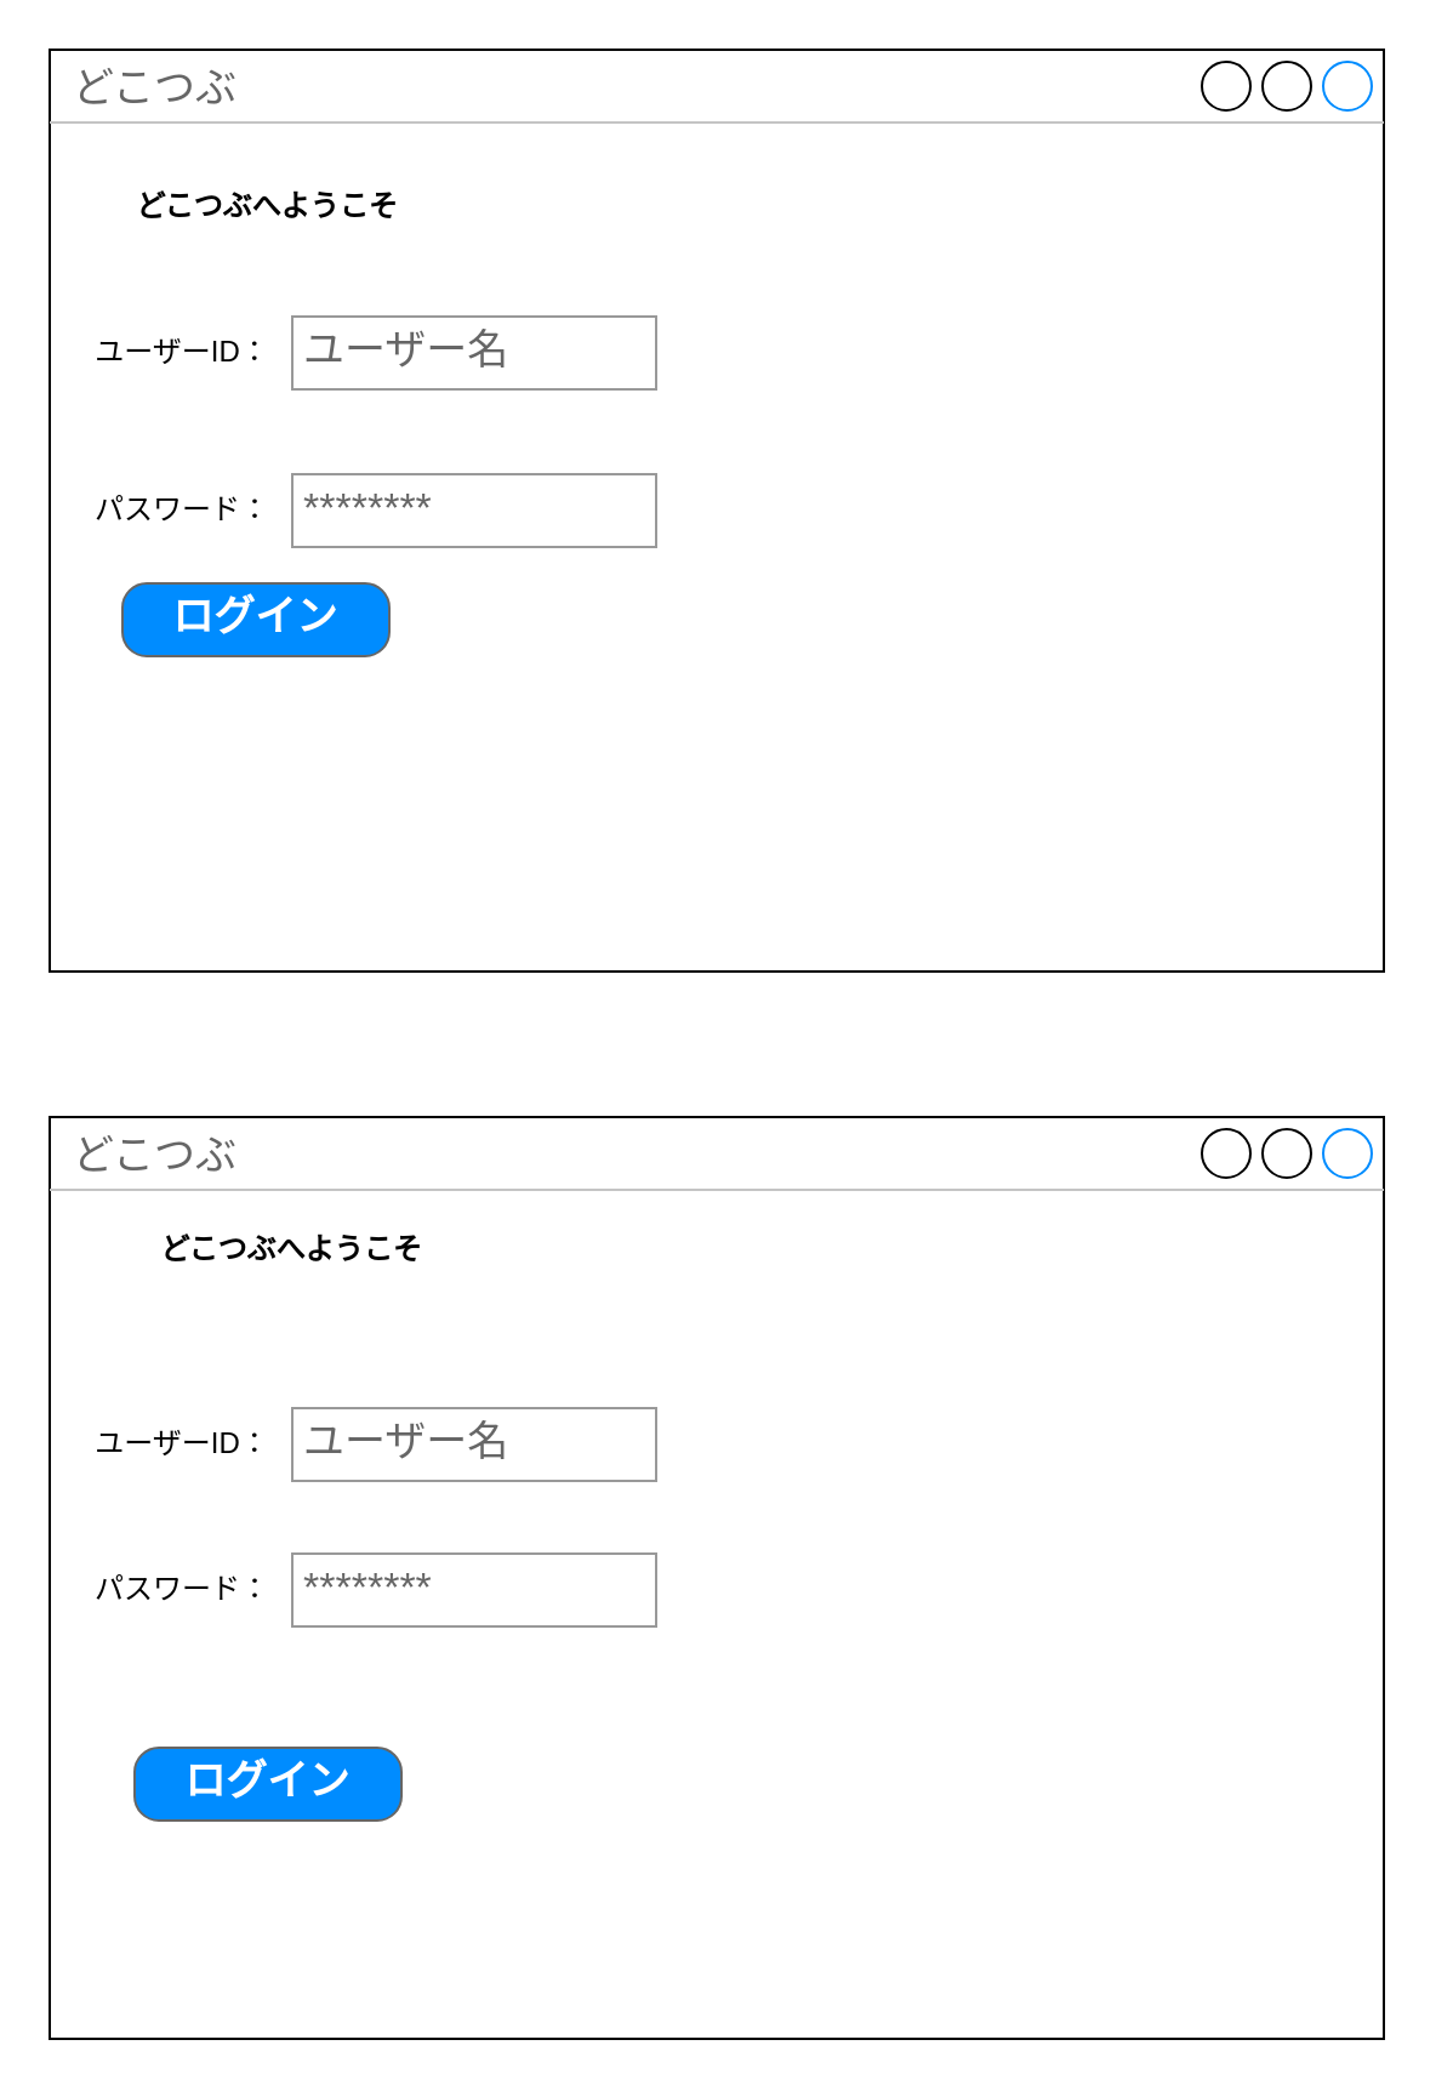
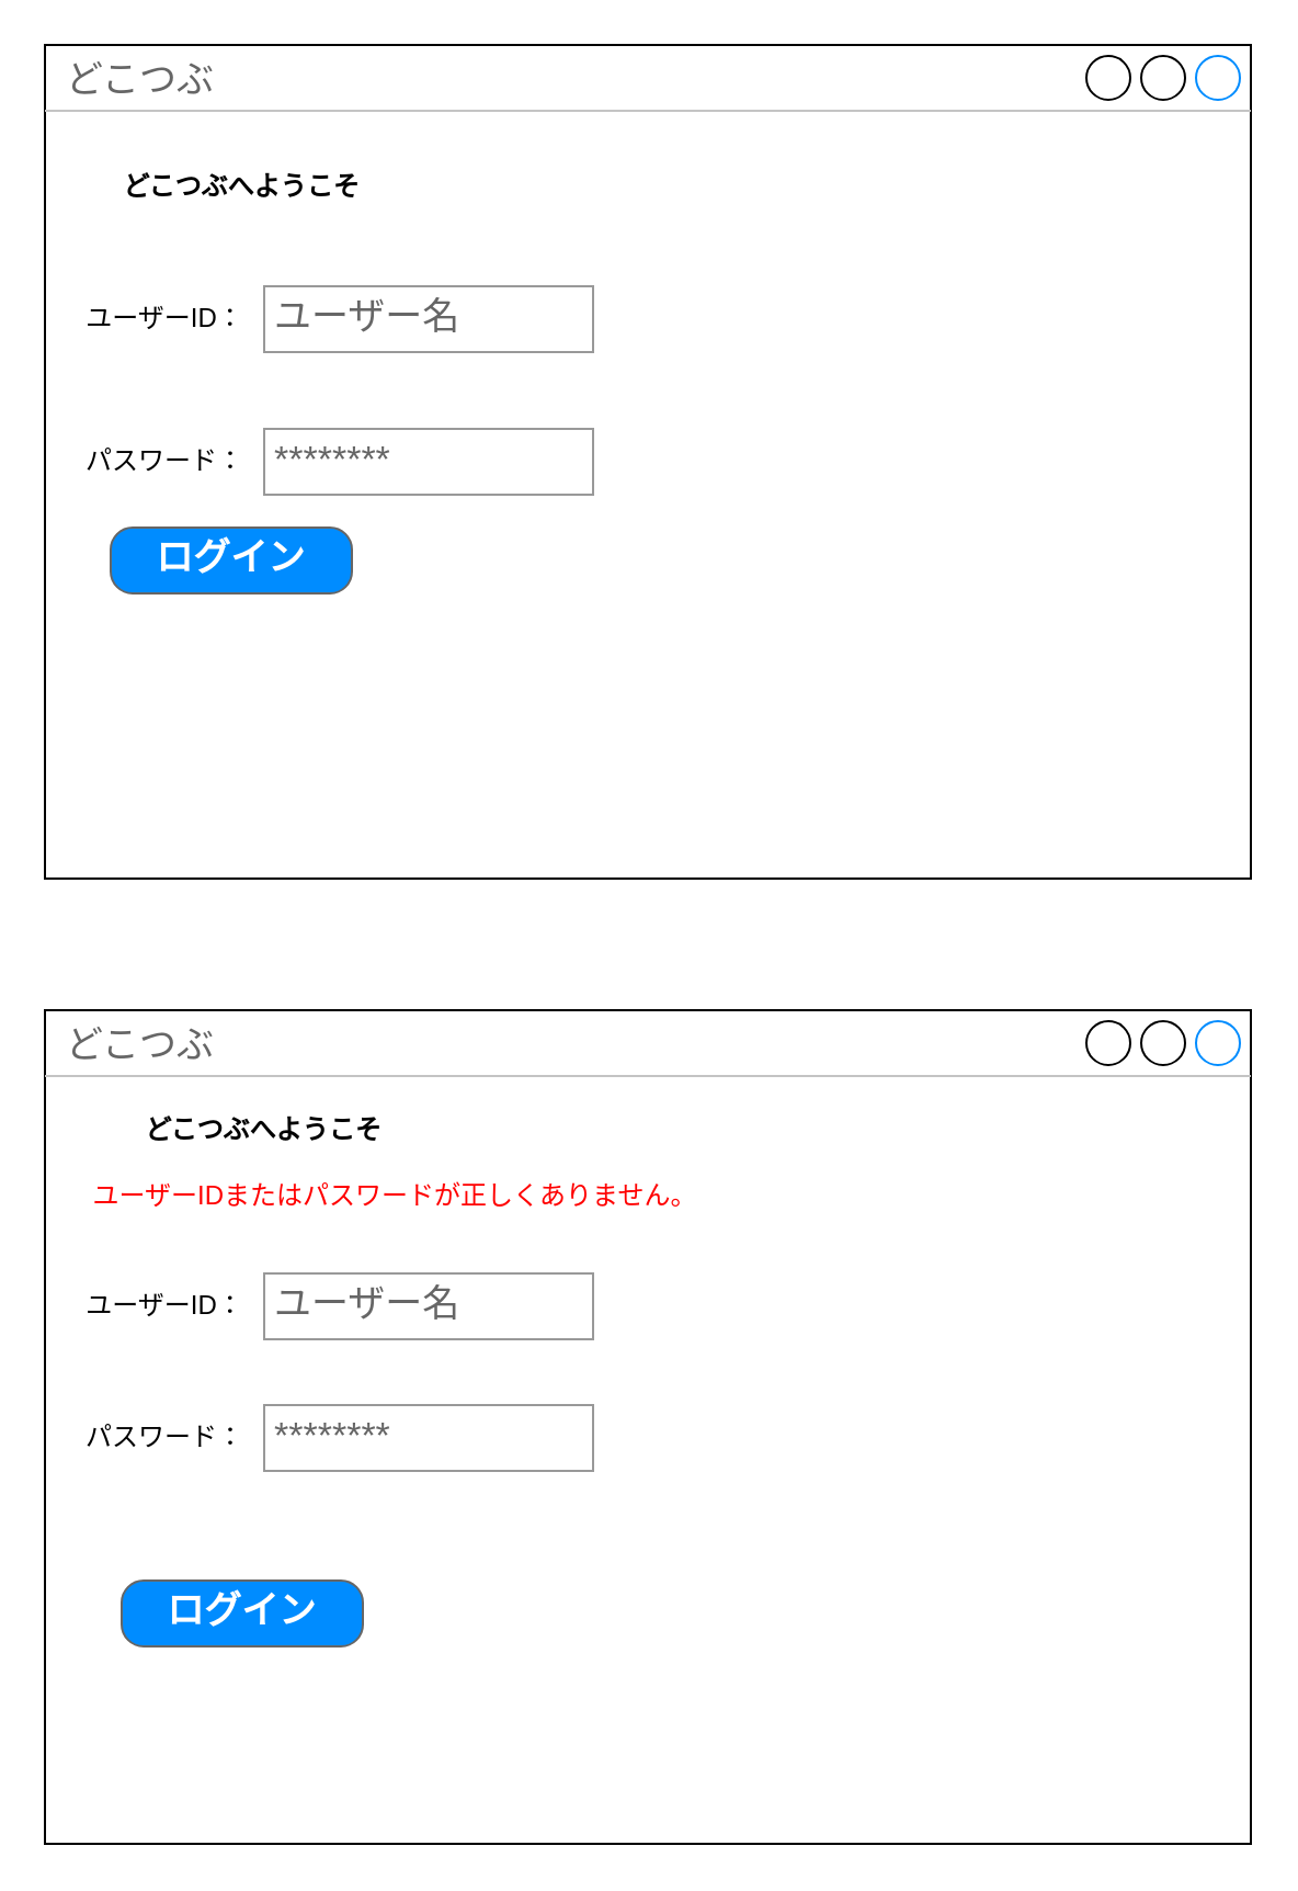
  <mxCell id="0" />
  <mxCell id="1" parent="0" />
  <mxCell id="2" value="どこつぶ" style="strokeWidth=1;shadow=0;dashed=0;align=center;html=1;shape=mxgraph.mockup.containers.window;align=left;verticalAlign=top;spacingLeft=8;strokeColor2=#008cff;strokeColor3=#c4c4c4;fontColor=#666666;mainText=;fontSize=17;labelBackgroundColor=none;whiteSpace=wrap;" vertex="1" parent="1"><mxGeometry x="20" y="20" width="550" height="380" as="geometry" /></mxCell>
  <mxCell id="3" value="ユーザー名" style="strokeWidth=1;shadow=0;dashed=0;align=center;html=1;shape=mxgraph.mockup.forms.pwField;strokeColor=#999999;mainText=;align=left;fontColor=#666666;fontSize=17;spacingLeft=3;" vertex="1" parent="1"><mxGeometry x="120" y="130" width="150" height="30" as="geometry" /></mxCell>
  <mxCell id="4" value="********" style="strokeWidth=1;shadow=0;dashed=0;align=center;html=1;shape=mxgraph.mockup.forms.pwField;strokeColor=#999999;mainText=;align=left;fontColor=#666666;fontSize=17;spacingLeft=3;" vertex="1" parent="1"><mxGeometry x="120" y="195" width="150" height="30" as="geometry" /></mxCell>
  <mxCell id="5" value="パスワード：" style="text;strokeColor=none;align=center;fillColor=none;html=1;verticalAlign=middle;whiteSpace=wrap;rounded=0;" vertex="1" parent="1"><mxGeometry x="30" y="195" width="90" height="30" as="geometry" /></mxCell>
  <mxCell id="6" value="ユーザーID：" style="text;strokeColor=none;align=center;fillColor=none;html=1;verticalAlign=middle;whiteSpace=wrap;rounded=0;" vertex="1" parent="1"><mxGeometry x="30" y="130" width="90" height="30" as="geometry" /></mxCell>
  <mxCell id="7" value="&lt;b&gt;どこつぶへようこそ&lt;/b&gt;" style="text;strokeColor=none;align=center;fillColor=none;html=1;verticalAlign=middle;whiteSpace=wrap;rounded=0;" vertex="1" parent="1"><mxGeometry x="30" y="70" width="160" height="30" as="geometry" /></mxCell>
  <mxCell id="8" value="ログイン" style="strokeWidth=1;shadow=0;dashed=0;align=center;html=1;shape=mxgraph.mockup.buttons.button;strokeColor=#666666;fontColor=#ffffff;mainText=;buttonStyle=round;fontSize=17;fontStyle=1;fillColor=#008cff;whiteSpace=wrap;" vertex="1" parent="1"><mxGeometry x="50" y="240" width="110" height="30" as="geometry" /></mxCell>
  <mxCell id="9" value="どこつぶ" style="strokeWidth=1;shadow=0;dashed=0;align=center;html=1;shape=mxgraph.mockup.containers.window;align=left;verticalAlign=top;spacingLeft=8;strokeColor2=#008cff;strokeColor3=#c4c4c4;fontColor=#666666;mainText=;fontSize=17;labelBackgroundColor=none;whiteSpace=wrap;" vertex="1" parent="1"><mxGeometry x="20" y="460" width="550" height="380" as="geometry" /></mxCell>
  <mxCell id="10" value="&lt;b&gt;どこつぶへようこそ&lt;/b&gt;" style="text;strokeColor=none;align=center;fillColor=none;html=1;verticalAlign=middle;whiteSpace=wrap;rounded=0;" vertex="1" parent="1"><mxGeometry x="40" y="500" width="160" height="30" as="geometry" /></mxCell>
  <mxCell id="11" value="ユーザーID：" style="text;strokeColor=none;align=center;fillColor=none;html=1;verticalAlign=middle;whiteSpace=wrap;rounded=0;" vertex="1" parent="1"><mxGeometry x="30" y="580" width="90" height="30" as="geometry" /></mxCell>
  <mxCell id="12" value="パスワード：" style="text;strokeColor=none;align=center;fillColor=none;html=1;verticalAlign=middle;whiteSpace=wrap;rounded=0;" vertex="1" parent="1"><mxGeometry x="30" y="640" width="90" height="30" as="geometry" /></mxCell>
  <mxCell id="13" value="ユーザー名" style="strokeWidth=1;shadow=0;dashed=0;align=center;html=1;shape=mxgraph.mockup.forms.pwField;strokeColor=#999999;mainText=;align=left;fontColor=#666666;fontSize=17;spacingLeft=3;" vertex="1" parent="1"><mxGeometry x="120" y="580" width="150" height="30" as="geometry" /></mxCell>
  <mxCell id="14" value="********" style="strokeWidth=1;shadow=0;dashed=0;align=center;html=1;shape=mxgraph.mockup.forms.pwField;strokeColor=#999999;mainText=;align=left;fontColor=#666666;fontSize=17;spacingLeft=3;" vertex="1" parent="1"><mxGeometry x="120" y="640" width="150" height="30" as="geometry" /></mxCell>
  <mxCell id="15" value="ログイン" style="strokeWidth=1;shadow=0;dashed=0;align=center;html=1;shape=mxgraph.mockup.buttons.button;strokeColor=#666666;fontColor=#ffffff;mainText=;buttonStyle=round;fontSize=17;fontStyle=1;fillColor=#008cff;whiteSpace=wrap;" vertex="1" parent="1"><mxGeometry x="55" y="720" width="110" height="30" as="geometry" /></mxCell>
+ <mxCell id="16" value="&lt;font color=&quot;#ff0000&quot;&gt;ユーザーIDまたはパスワードが正しくありません。&lt;/font&gt;" style="text;strokeColor=none;align=center;fillColor=none;html=1;verticalAlign=middle;whiteSpace=wrap;rounded=0;" vertex="1" parent="1"><mxGeometry x="30" y="530" width="300" height="30" as="geometry" /></mxCell>
